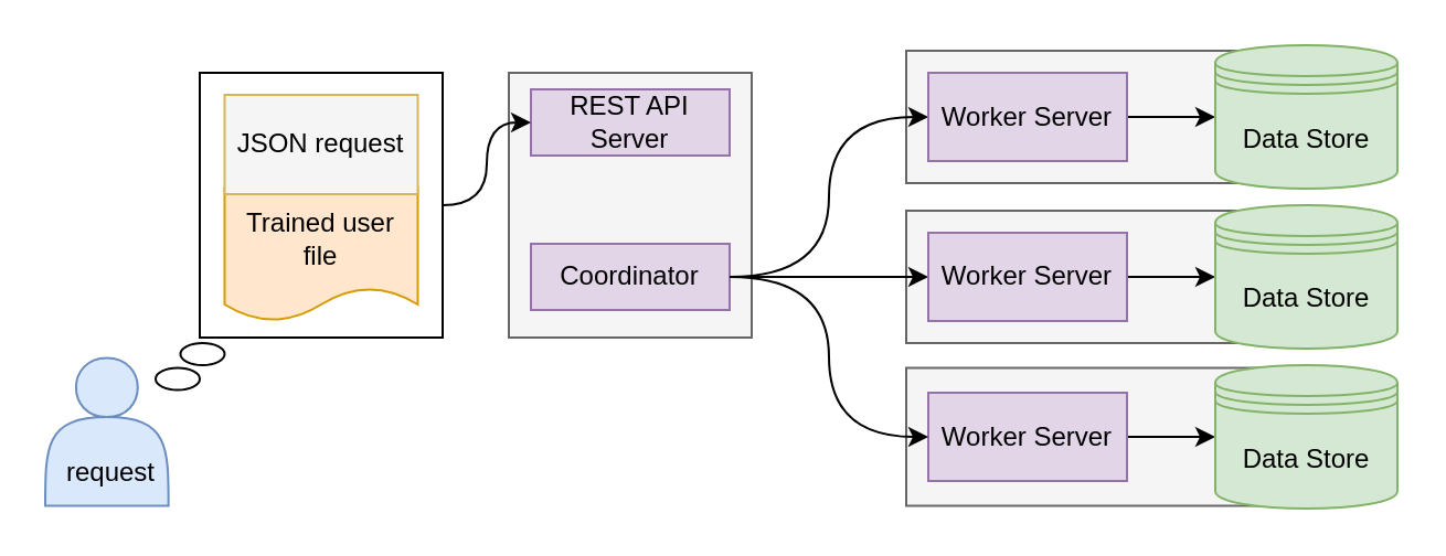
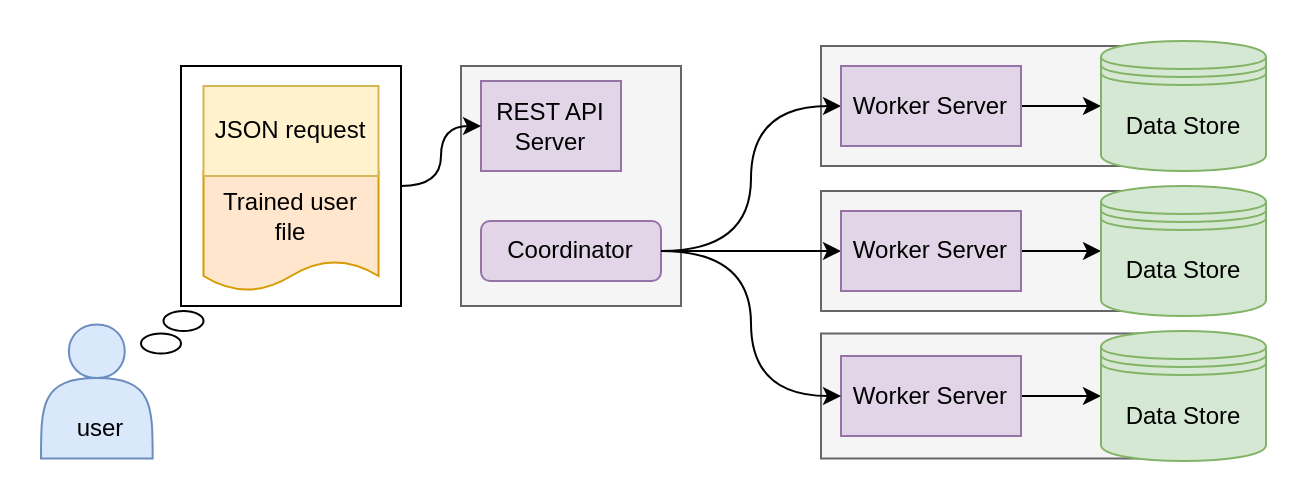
  <mxCell id="0" />
  <mxCell id="1" parent="0" />
  <mxCell id="2" value="" style="rounded=0;whiteSpace=wrap;html=1;labelBackgroundColor=none;fontColor=#333333;strokeColor=#666666;fillColor=#f5f5f5;" parent="1" vertex="1"><mxGeometry x="410" y="22.5" width="170" height="60" as="geometry" /></mxCell>
  <mxCell id="3" value="" style="rounded=0;whiteSpace=wrap;html=1;labelBackgroundColor=none;fontColor=#333333;strokeColor=#666666;fillColor=#f5f5f5;" parent="1" vertex="1"><mxGeometry x="410" y="95" width="170" height="60" as="geometry" /></mxCell>
  <mxCell id="4" value="" style="rounded=0;whiteSpace=wrap;html=1;fillColor=none;" parent="1" vertex="1"><mxGeometry x="90" y="32.5" width="110" height="120" as="geometry" /></mxCell>
  <mxCell id="5" value="" style="rounded=0;whiteSpace=wrap;html=1;labelBackgroundColor=none;fontColor=#333333;strokeColor=#666666;fillColor=#f5f5f5;" parent="1" vertex="1"><mxGeometry x="230" y="32.5" width="110" height="120" as="geometry" /></mxCell>
- <mxCell id="6" value="REST API Server" style="rounded=0;whiteSpace=wrap;html=1;fillColor=#e1d5e7;strokeColor=#9673a6;" parent="1" vertex="1"><mxGeometry x="240" y="40" width="90" height="30" as="geometry" /></mxCell>
+ <mxCell id="6" value="REST API Server" style="rounded=0;whiteSpace=wrap;html=1;fillColor=#e1d5e7;strokeColor=#9673a6;" parent="1" vertex="1"><mxGeometry x="240" y="40" width="70" height="45" as="geometry" /></mxCell>
  <mxCell id="7" style="edgeStyle=orthogonalEdgeStyle;rounded=0;orthogonalLoop=1;jettySize=auto;html=1;exitX=1;exitY=0.5;exitDx=0;exitDy=0;entryX=0;entryY=0.5;entryDx=0;entryDy=0;endArrow=classic;endFill=1;curved=1;" parent="1" source="9" target="11" edge="1"><mxGeometry relative="1" as="geometry" /></mxCell>
  <mxCell id="8" style="edgeStyle=orthogonalEdgeStyle;rounded=0;orthogonalLoop=1;jettySize=auto;html=1;exitX=1;exitY=0.5;exitDx=0;exitDy=0;entryX=0;entryY=0.5;entryDx=0;entryDy=0;endArrow=classic;endFill=1;curved=1;" parent="1" source="9" target="18" edge="1"><mxGeometry relative="1" as="geometry" /></mxCell>
- <mxCell id="9" value="Coordinator" style="rounded=0;whiteSpace=wrap;html=1;fillColor=#e1d5e7;strokeColor=#9673a6;" parent="1" vertex="1"><mxGeometry x="240" y="110" width="90" height="30" as="geometry" /></mxCell>
+ <mxCell id="9" value="Coordinator" style="whiteSpace=wrap;html=1;fillColor=#e1d5e7;strokeColor=#9673a6;rounded=1;" parent="1" vertex="1"><mxGeometry x="240" y="110" width="90" height="30" as="geometry" /></mxCell>
  <mxCell id="10" style="edgeStyle=orthogonalEdgeStyle;rounded=0;orthogonalLoop=1;jettySize=auto;html=1;exitX=1;exitY=0.5;exitDx=0;exitDy=0;entryX=0;entryY=0.5;entryDx=0;entryDy=0;" parent="1" source="11" target="12" edge="1"><mxGeometry relative="1" as="geometry" /></mxCell>
  <mxCell id="11" value="Worker Server" style="rounded=0;whiteSpace=wrap;html=1;fillColor=#e1d5e7;strokeColor=#9673a6;" parent="1" vertex="1"><mxGeometry x="420" y="32.5" width="90" height="40" as="geometry" /></mxCell>
  <mxCell id="12" value="&lt;div style=&quot;text-align: left&quot;&gt;Data Store&lt;/div&gt;" style="shape=datastore;whiteSpace=wrap;html=1;labelBackgroundColor=none;strokeColor=#82b366;fillColor=#d5e8d4;" parent="1" vertex="1"><mxGeometry x="550" y="20" width="82.5" height="65" as="geometry" /></mxCell>
  <mxCell id="13" value="" style="shape=actor;whiteSpace=wrap;html=1;fillColor=#dae8fc;strokeColor=#6c8ebf;" parent="1" vertex="1"><mxGeometry x="20" y="161.75" width="55.83" height="67" as="geometry" /></mxCell>
  <mxCell id="14" value="Trained user&lt;br&gt;file" style="shape=document;whiteSpace=wrap;html=1;boundedLbl=1;size=0.25;fillColor=#ffe6cc;strokeColor=#d79b00;" parent="1" vertex="1"><mxGeometry x="101.25" y="85" width="87.5" height="60" as="geometry" /></mxCell>
- <mxCell id="15" value="JSON request" style="rounded=0;whiteSpace=wrap;html=1;fillColor=#f5f5f5;strokeColor=#d6b656;" parent="1" vertex="1"><mxGeometry x="101.25" y="42.5" width="87.5" height="45" as="geometry" /></mxCell>
+ <mxCell id="15" value="JSON request" style="rounded=0;whiteSpace=wrap;html=1;fillColor=#fff2cc;strokeColor=#d6b656;" parent="1" vertex="1"><mxGeometry x="101.25" y="42.5" width="87.5" height="45" as="geometry" /></mxCell>
  <mxCell id="16" style="edgeStyle=orthogonalEdgeStyle;curved=1;rounded=0;orthogonalLoop=1;jettySize=auto;html=1;exitX=1;exitY=0.5;exitDx=0;exitDy=0;entryX=0;entryY=0.5;entryDx=0;entryDy=0;" parent="1" source="4" target="6" edge="1"><mxGeometry relative="1" as="geometry" /></mxCell>
  <mxCell id="17" style="edgeStyle=orthogonalEdgeStyle;rounded=0;orthogonalLoop=1;jettySize=auto;html=1;exitX=1;exitY=0.5;exitDx=0;exitDy=0;entryX=0;entryY=0.5;entryDx=0;entryDy=0;" parent="1" source="18" target="19" edge="1"><mxGeometry relative="1" as="geometry" /></mxCell>
  <mxCell id="18" value="Worker Server" style="rounded=0;whiteSpace=wrap;html=1;fillColor=#e1d5e7;strokeColor=#9673a6;" parent="1" vertex="1"><mxGeometry x="420" y="105" width="90" height="40" as="geometry" /></mxCell>
  <mxCell id="19" value="&lt;div style=&quot;text-align: left&quot;&gt;Data Store&lt;/div&gt;" style="shape=datastore;whiteSpace=wrap;html=1;labelBackgroundColor=none;strokeColor=#82b366;fillColor=#d5e8d4;" parent="1" vertex="1"><mxGeometry x="550" y="92.5" width="82.5" height="65" as="geometry" /></mxCell>
  <mxCell id="20" value="" style="rounded=0;whiteSpace=wrap;html=1;labelBackgroundColor=none;fontColor=#333333;strokeColor=#666666;fillColor=#f5f5f5;" parent="1" vertex="1"><mxGeometry x="410" y="166.25" width="170" height="62.5" as="geometry" /></mxCell>
  <mxCell id="21" style="edgeStyle=orthogonalEdgeStyle;rounded=0;orthogonalLoop=1;jettySize=auto;html=1;exitX=1;exitY=0.5;exitDx=0;exitDy=0;entryX=0;entryY=0.5;entryDx=0;entryDy=0;" parent="1" source="22" target="23" edge="1"><mxGeometry relative="1" as="geometry" /></mxCell>
  <mxCell id="22" value="Worker Server" style="rounded=0;whiteSpace=wrap;html=1;fillColor=#e1d5e7;strokeColor=#9673a6;" parent="1" vertex="1"><mxGeometry x="420" y="177.5" width="90" height="40" as="geometry" /></mxCell>
  <mxCell id="23" value="&lt;div style=&quot;text-align: left&quot;&gt;Data Store&lt;/div&gt;" style="shape=datastore;whiteSpace=wrap;html=1;labelBackgroundColor=none;strokeColor=#82b366;fillColor=#d5e8d4;" parent="1" vertex="1"><mxGeometry x="550" y="165" width="82.5" height="65" as="geometry" /></mxCell>
  <mxCell id="24" style="edgeStyle=orthogonalEdgeStyle;curved=1;rounded=0;orthogonalLoop=1;jettySize=auto;html=1;exitX=1;exitY=0.5;exitDx=0;exitDy=0;entryX=0;entryY=0.5;entryDx=0;entryDy=0;endArrow=classic;endFill=1;" parent="1" source="9" target="22" edge="1"><mxGeometry relative="1" as="geometry" /></mxCell>
  <mxCell id="25" value="" style="ellipse;whiteSpace=wrap;html=1;" parent="1" vertex="1"><mxGeometry x="70" y="166.25" width="20" height="10" as="geometry" /></mxCell>
  <mxCell id="26" value="" style="ellipse;whiteSpace=wrap;html=1;" parent="1" vertex="1"><mxGeometry x="81.25" y="155" width="20" height="10" as="geometry" /></mxCell>
- <mxCell id="27" value="request" style="text;html=1;strokeColor=none;fillColor=none;align=center;verticalAlign=middle;whiteSpace=wrap;rounded=0;" parent="1" vertex="1"><mxGeometry x="20" y="198.75" width="60" height="30" as="geometry" /></mxCell>
+ <mxCell id="27" value="user" style="text;html=1;strokeColor=none;fillColor=none;align=center;verticalAlign=middle;whiteSpace=wrap;rounded=0;" parent="1" vertex="1"><mxGeometry x="20" y="198.75" width="60" height="30" as="geometry" /></mxCell>
